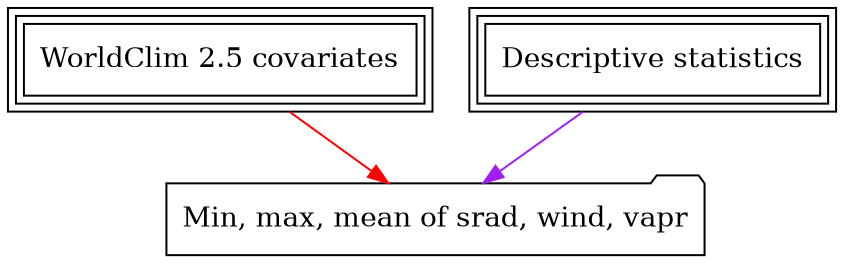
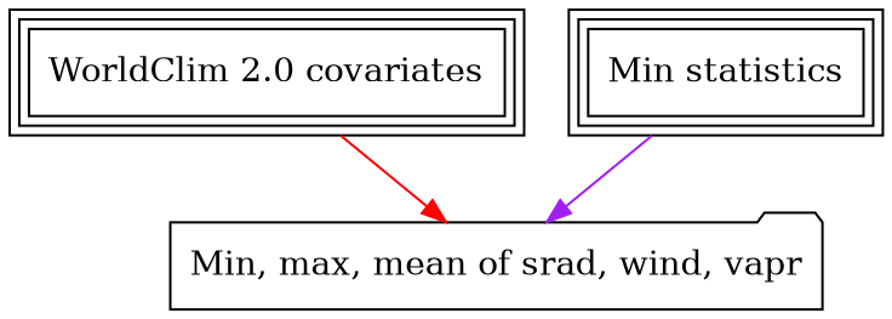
  digraph {
    node [shape=box peripheries=3]
    n1 [label="Min, max, mean of srad, wind, vapr" shape=folder peripheries=""]
-   n2 [label="WorldClim 2.5 covariates"]
-   "Descriptive statistics"
+   n2 [label="WorldClim 2.0 covariates"]
+   "Descriptive statistics" [label="Min statistics"]
    n2 -> n1 [color=red]
    "Descriptive statistics" -> n1 [color=purple]
  }
